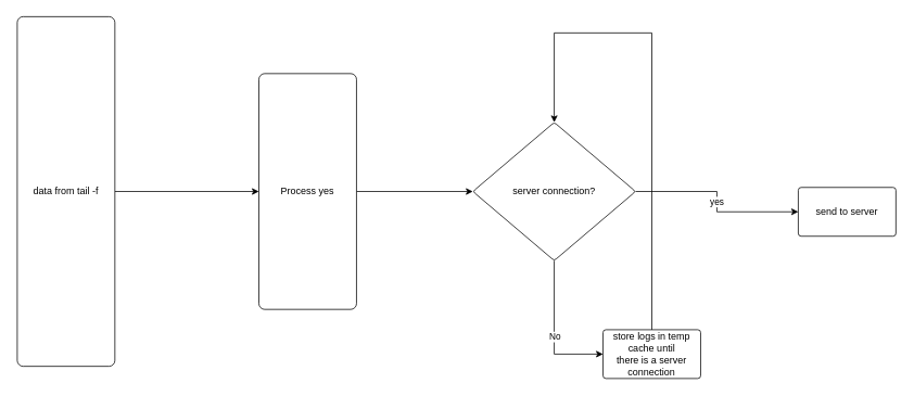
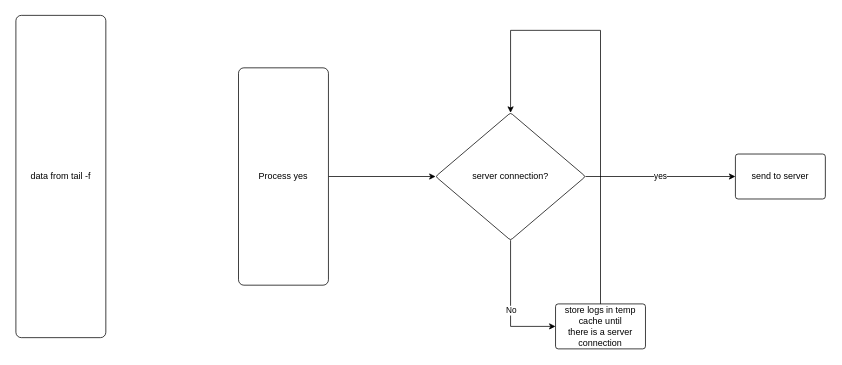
  <mxCell id="0" />
  <mxCell id="1" parent="0" />
- <mxCell id="2" value="" style="edgeStyle=orthogonalEdgeStyle;rounded=0;orthogonalLoop=1;jettySize=auto;html=1;" parent="1" source="3" target="5" edge="1"><mxGeometry relative="1" as="geometry" /></mxCell>
  <mxCell id="3" value="data from tail -f" style="rounded=1;whiteSpace=wrap;html=1;arcSize=6;" parent="1" vertex="1"><mxGeometry x="20" y="20" width="120" height="430" as="geometry" /></mxCell>
  <mxCell id="4" value="" style="edgeStyle=orthogonalEdgeStyle;rounded=0;orthogonalLoop=1;jettySize=auto;html=1;entryX=0;entryY=0.5;entryDx=0;entryDy=0;" parent="1" source="5" target="9" edge="1"><mxGeometry relative="1" as="geometry"><mxPoint x="620" y="235" as="targetPoint" /></mxGeometry></mxCell>
  <mxCell id="5" value="Process yes" style="whiteSpace=wrap;html=1;rounded=1;arcSize=6;" parent="1" vertex="1"><mxGeometry x="317" y="90" width="120" height="290" as="geometry" /></mxCell>
  <mxCell id="6" value="yes" style="edgeStyle=orthogonalEdgeStyle;rounded=0;orthogonalLoop=1;jettySize=auto;html=1;" parent="1" source="9" target="10" edge="1"><mxGeometry relative="1" as="geometry" /></mxCell>
  <mxCell id="7" value="" style="edgeStyle=orthogonalEdgeStyle;rounded=0;orthogonalLoop=1;jettySize=auto;html=1;entryX=0;entryY=0.5;entryDx=0;entryDy=0;" parent="1" source="9" target="12" edge="1"><mxGeometry relative="1" as="geometry"><mxPoint x="680" y="540" as="targetPoint" /></mxGeometry></mxCell>
  <mxCell id="8" value="No" style="edgeLabel;html=1;align=center;verticalAlign=middle;resizable=0;points=[];" parent="7" vertex="1" connectable="0"><mxGeometry x="0.067" relative="1" as="geometry"><mxPoint as="offset" /></mxGeometry></mxCell>
  <mxCell id="9" value="server connection?" style="rhombus;whiteSpace=wrap;html=1;rounded=1;arcSize=6;" parent="1" vertex="1"><mxGeometry x="580" y="150" width="200" height="170" as="geometry" /></mxCell>
- <mxCell id="10" value="send to server" style="whiteSpace=wrap;html=1;rounded=1;arcSize=6;" parent="1" vertex="1"><mxGeometry x="980" y="230" width="120" height="60" as="geometry" /></mxCell>
+ <mxCell id="10" value="send to server" style="whiteSpace=wrap;html=1;rounded=1;arcSize=6;" parent="1" vertex="1"><mxGeometry x="980" y="205" width="120" height="60" as="geometry" /></mxCell>
  <mxCell id="11" style="edgeStyle=orthogonalEdgeStyle;rounded=0;orthogonalLoop=1;jettySize=auto;html=1;entryX=0.5;entryY=0;entryDx=0;entryDy=0;" parent="1" source="12" target="9" edge="1"><mxGeometry relative="1" as="geometry"><Array as="points"><mxPoint x="800" y="40" /><mxPoint x="680" y="40" /></Array></mxGeometry></mxCell>
  <mxCell id="12" value="store logs in temp cache until&lt;br&gt;there is a server connection" style="whiteSpace=wrap;html=1;rounded=1;arcSize=6;" parent="1" vertex="1"><mxGeometry x="740" y="405" width="120" height="60" as="geometry" /></mxCell>
